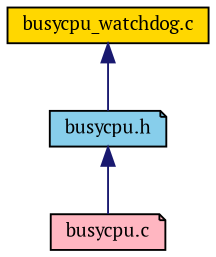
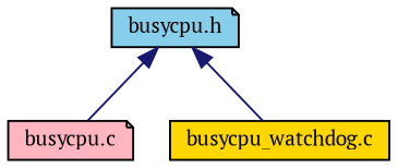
  digraph {
    fontname="PT Serif"
    node [color=black fontname="PT Serif" fontsize=10 shape=note style=filled]
    edge [color=midnightblue dir=back fontname="PT Serif" fontsize=10 labelfontname=FreeSans labelfontsize=10 style=solid]
    n1 [fillcolor=skyblue fontcolor=black height=0.2 label="busycpu.h" width=0.4]
    n2 [fillcolor=lightpink height=0.2 label="busycpu.c" width=0.4]
    n3 [fillcolor=gold height=0.2 label="busycpu_watchdog.c" shape=box width=0.4]
    n1 -> n2
-   n3 -> n1
+   n1 -> n3
  }
